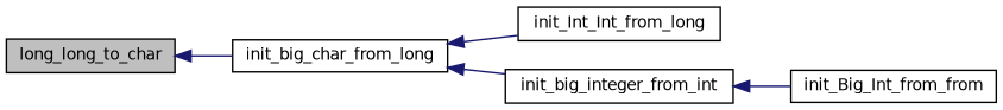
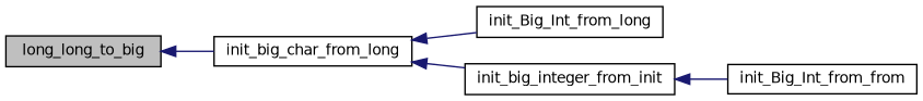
  digraph {
    rankdir=LR
    node [color=black fillcolor=white fontname=Helvetica fontsize=10 shape=record style=filled]
    edge [color=midnightblue dir=back fontname=Helvetica fontsize=10 labelfontname=Helvetica labelfontsize=10 style=solid]
-   n1 [fillcolor=grey75 fontcolor=black height=0.2 label=long_long_to_char width=0.4]
+   n1 [fillcolor=grey75 fontcolor=black height=0.2 label=long_long_to_big width=0.4]
    n2 [height=0.2 label=init_big_char_from_long width=0.4]
-   n3 [height=0.2 label=init_Int_Int_from_long width=0.4]
-   n4 [height=0.2 label=init_big_integer_from_int width=0.4]
+   n3 [height=0.2 label=init_Big_Int_from_long width=0.4]
+   n4 [height=0.2 label=init_big_integer_from_init width=0.4]
    n5 [height=0.2 label=init_Big_Int_from_from width=0.4]
    n1 -> n2
    n2 -> n3
    n2 -> n4
    n4 -> n5
  }
